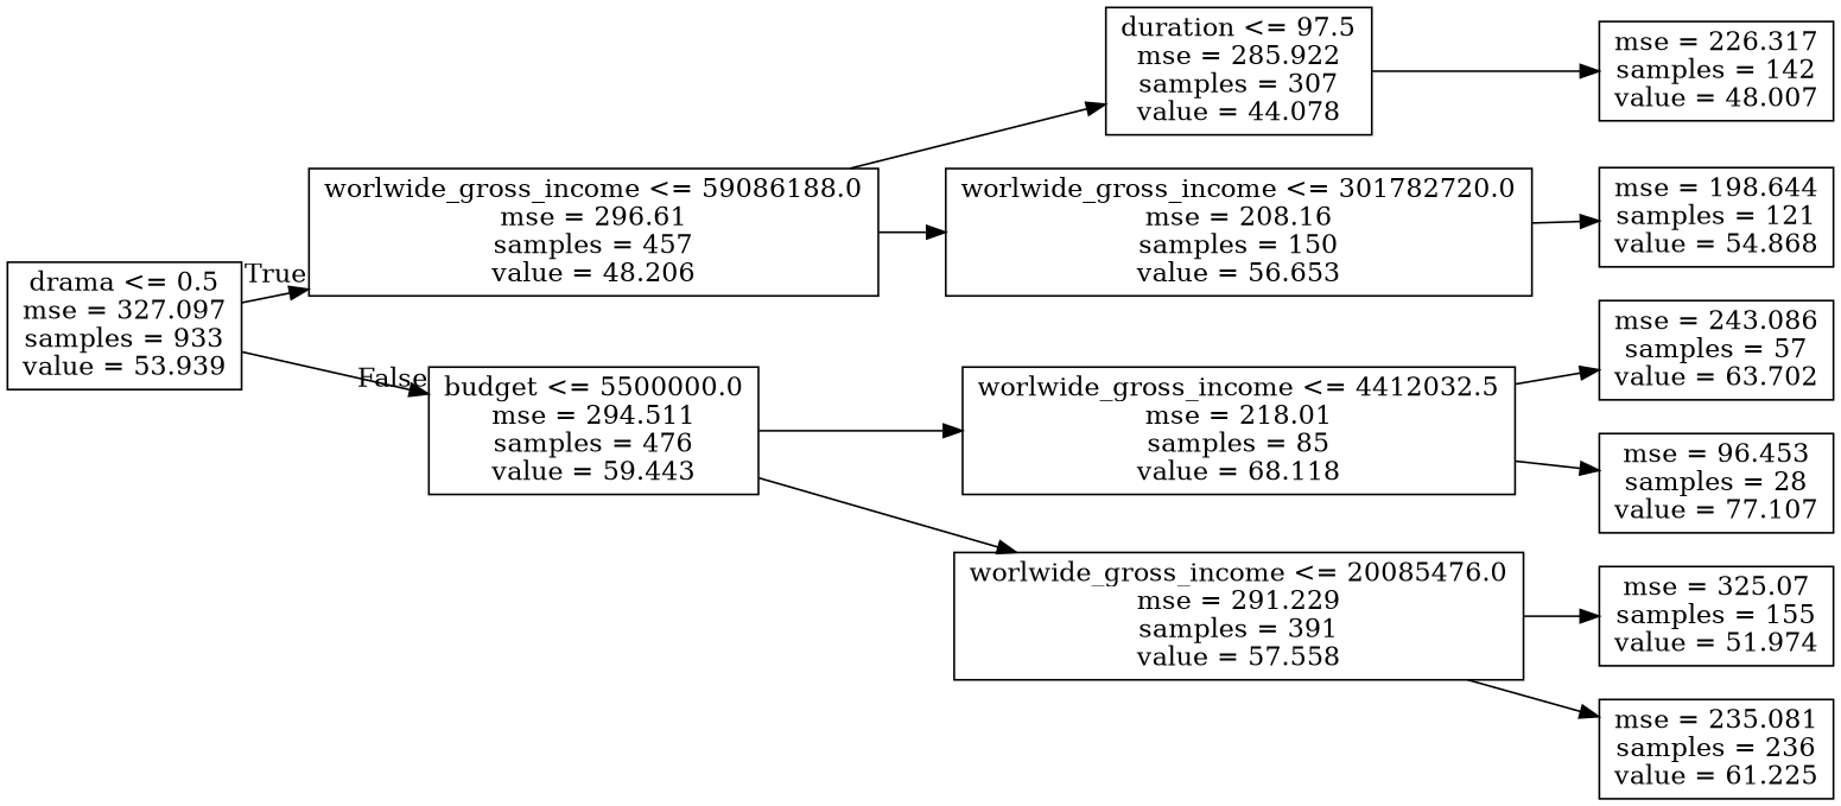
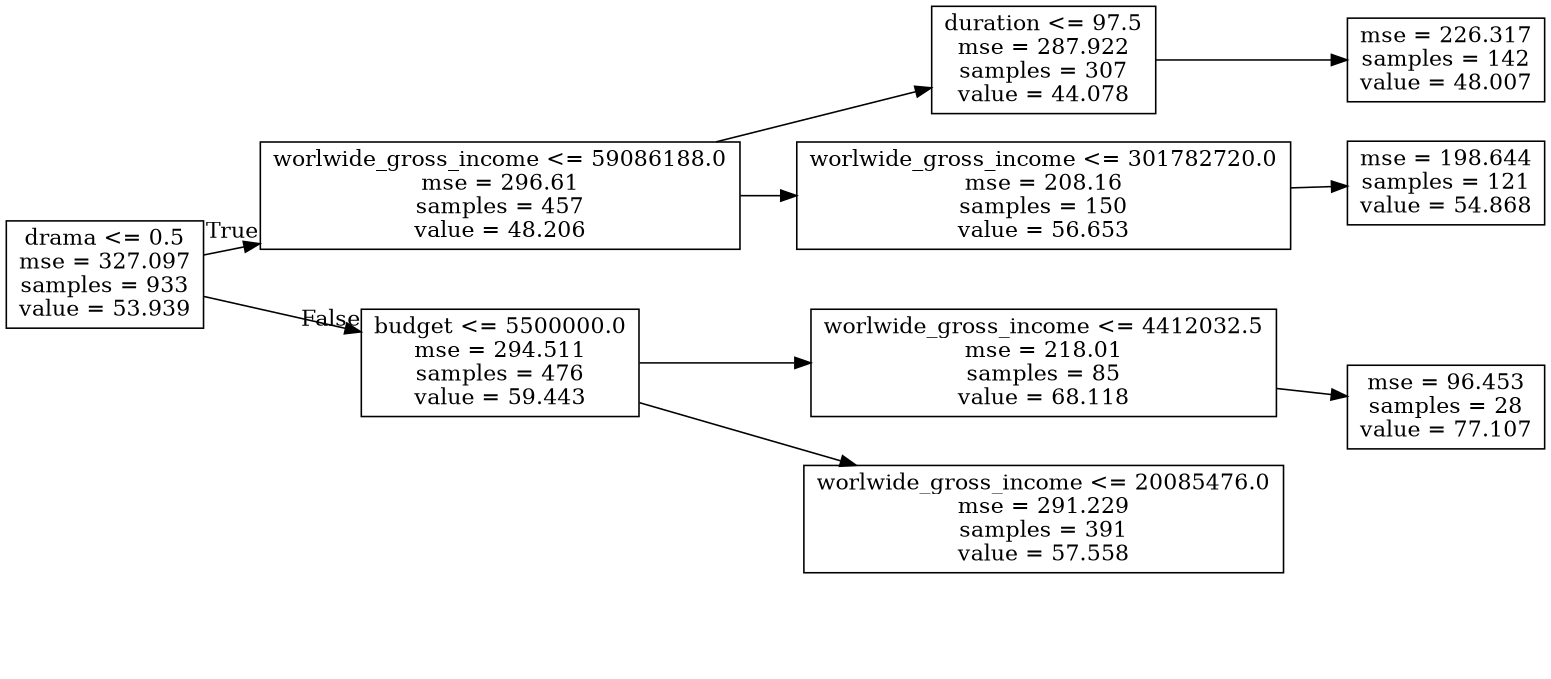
  digraph {
    rankdir=LR
    node [shape=box]
    n1 [label="drama <= 0.5\nmse = 327.097\nsamples = 933\nvalue = 53.939"]
    n2 [label="worlwide_gross_income <= 59086188.0\nmse = 296.61\nsamples = 457\nvalue = 48.206"]
    n3 [label="budget <= 5500000.0\nmse = 294.511\nsamples = 476\nvalue = 59.443"]
-   n4 [label="duration <= 97.5\nmse = 285.922\nsamples = 307\nvalue = 44.078"]
+   n4 [label="duration <= 97.5\nmse = 287.922\nsamples = 307\nvalue = 44.078"]
    n5 [label="worlwide_gross_income <= 301782720.0\nmse = 208.16\nsamples = 150\nvalue = 56.653"]
    n6 [label="worlwide_gross_income <= 4412032.5\nmse = 218.01\nsamples = 85\nvalue = 68.118"]
    n7 [label="worlwide_gross_income <= 20085476.0\nmse = 291.229\nsamples = 391\nvalue = 57.558"]
    n8 [label="mse = 226.317\nsamples = 142\nvalue = 48.007"]
    n9 [label="mse = 198.644\nsamples = 121\nvalue = 54.868"]
-   n10 [label="mse = 243.086\nsamples = 57\nvalue = 63.702"]
    n11 [label="mse = 96.453\nsamples = 28\nvalue = 77.107"]
-   n12 [label="mse = 325.07\nsamples = 155\nvalue = 51.974"]
-   n13 [label="mse = 235.081\nsamples = 236\nvalue = 61.225"]
    n1 -> n2 [headlabel=True labelangle=45 labeldistance=2.5]
    n1 -> n3 [headlabel=False labelangle=-45 labeldistance=2.5]
    n2 -> n4
    n2 -> n5
    n3 -> n6
    n3 -> n7
    n4 -> n8
    n5 -> n9
-   n6 -> n10
    n6 -> n11
-   n7 -> n12
-   n7 -> n13
  }
